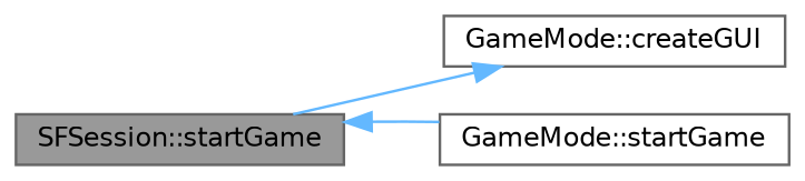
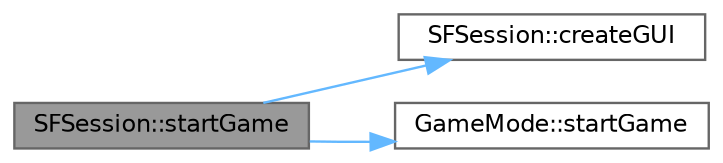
  digraph {
    rankdir=LR
    node [color=grey40 fillcolor=white fontname=Helvetica fontsize=10 shape=box style=filled]
    edge [color=steelblue1 fontname=Helvetica fontsize=10 labelfontname=Helvetica labelfontsize=10 style=solid]
    n1 [color=gray40 fillcolor=grey60 fontcolor=black height=0.2 label="SFSession::startGame" width=0.4]
-   n2 [height=0.2 label="GameMode::createGUI" width=0.4]
+   n2 [height=0.2 label="SFSession::createGUI" width=0.4]
    n3 [height=0.2 label="GameMode::startGame" width=0.4]
    n1 -> n2
-   n3 -> n1
+   n1 -> n3
  }
